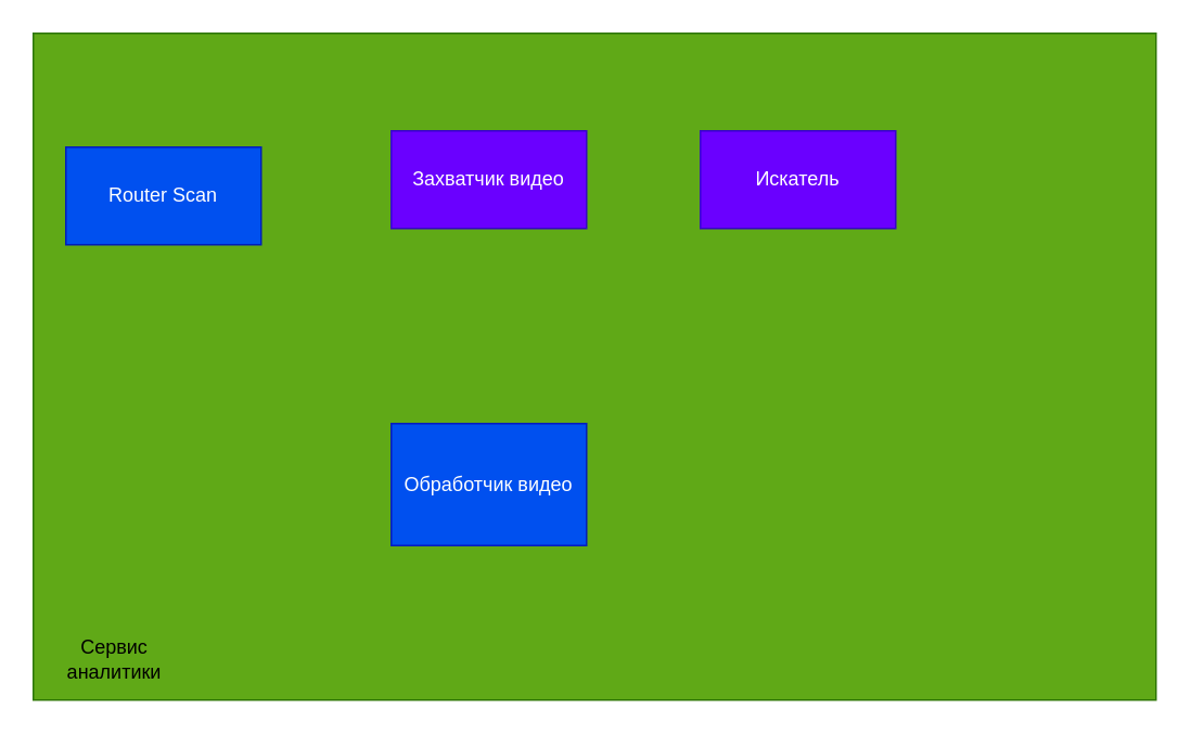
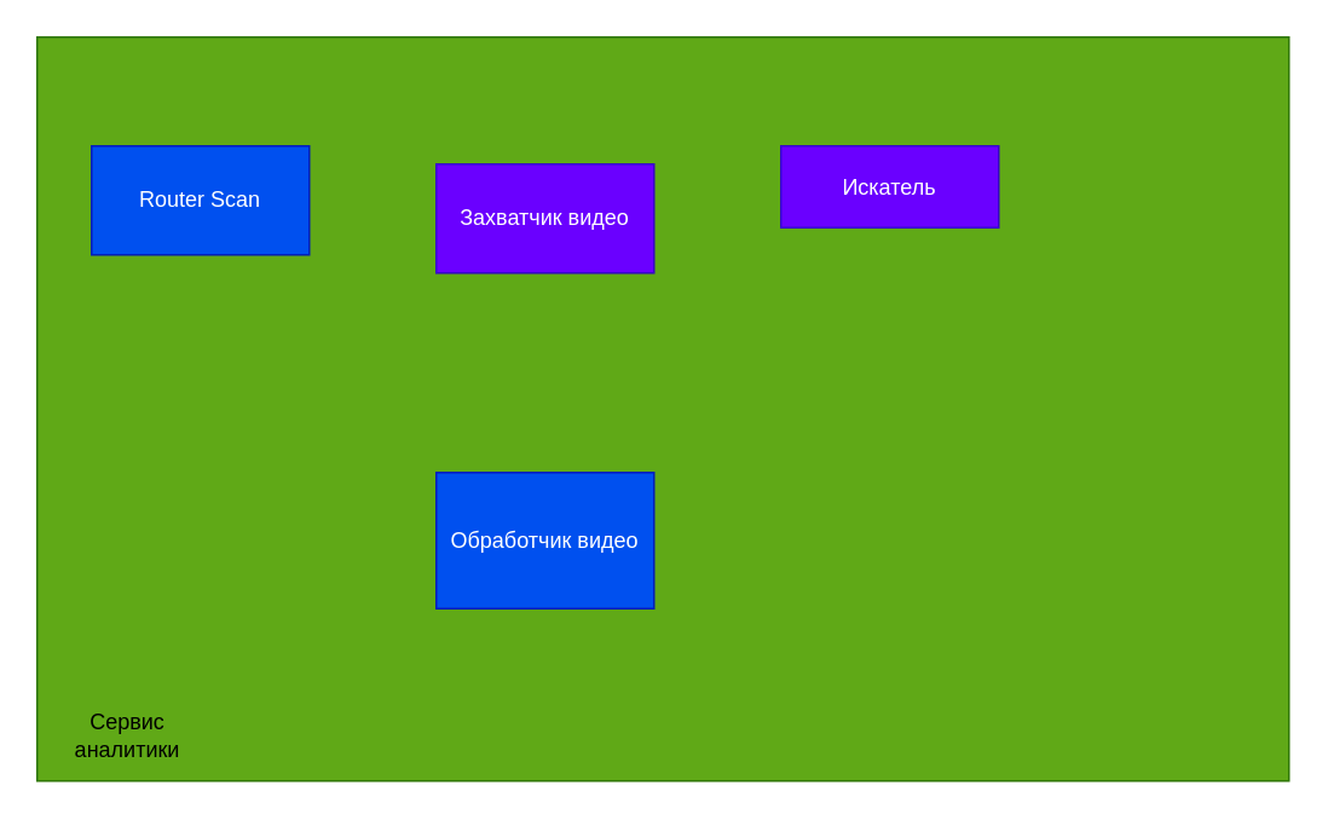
  <mxCell id="0" />
  <mxCell id="1" parent="0" />
  <mxCell id="2" value="" style="rounded=0;whiteSpace=wrap;html=1;fillColor=#60a917;fontColor=#ffffff;strokeColor=#2D7600;movable=0;resizable=0;rotatable=0;deletable=0;editable=0;connectable=0;" vertex="1" parent="1"><mxGeometry x="20" y="20" width="690" height="410" as="geometry" /></mxCell>
  <mxCell id="3" value="Сервис аналитики" style="text;html=1;strokeColor=none;fillColor=none;align=center;verticalAlign=middle;whiteSpace=wrap;rounded=0;" vertex="1" parent="1"><mxGeometry x="20" y="379" width="100" height="51" as="geometry" /></mxCell>
- <mxCell id="4" value="Router Scan&lt;br&gt;" style="rounded=0;whiteSpace=wrap;html=1;fillColor=#0050ef;fontColor=#ffffff;strokeColor=#001DBC;movable=0;resizable=0;rotatable=0;deletable=0;editable=0;connectable=0;" vertex="1" parent="1"><mxGeometry x="40" y="90" width="120" height="60" as="geometry" /></mxCell>
+ <mxCell id="4" value="Router Scan&lt;br&gt;" style="rounded=0;whiteSpace=wrap;html=1;fillColor=#0050ef;fontColor=#ffffff;strokeColor=#001DBC;movable=0;resizable=0;rotatable=0;deletable=0;editable=0;connectable=0;" vertex="1" parent="1"><mxGeometry x="50" y="80" width="120" height="60" as="geometry" /></mxCell>
  <mxCell id="5" value="Обработчик видео" style="rounded=0;whiteSpace=wrap;html=1;fillColor=#0050ef;fontColor=#ffffff;strokeColor=#001DBC;" vertex="1" parent="1"><mxGeometry x="240" y="260" width="120" height="75" as="geometry" /></mxCell>
- <mxCell id="6" value="Искатель" style="rounded=0;whiteSpace=wrap;html=1;fillColor=#6a00ff;fontColor=#ffffff;strokeColor=#3700CC;" vertex="1" parent="1"><mxGeometry x="430" y="80" width="120" height="60" as="geometry" /></mxCell>
- <mxCell id="7" value="Захватчик видео" style="rounded=0;whiteSpace=wrap;html=1;fillColor=#6a00ff;fontColor=#ffffff;strokeColor=#3700CC;" vertex="1" parent="1"><mxGeometry x="240" y="80" width="120" height="60" as="geometry" /></mxCell>
+ <mxCell id="6" value="Искатель" style="rounded=0;whiteSpace=wrap;html=1;fillColor=#6a00ff;fontColor=#ffffff;strokeColor=#3700CC;" vertex="1" parent="1"><mxGeometry x="430" y="80" width="120" height="45" as="geometry" /></mxCell>
+ <mxCell id="7" value="Захватчик видео" style="rounded=0;whiteSpace=wrap;html=1;fillColor=#6a00ff;fontColor=#ffffff;strokeColor=#3700CC;" vertex="1" parent="1"><mxGeometry x="240" y="90" width="120" height="60" as="geometry" /></mxCell>
